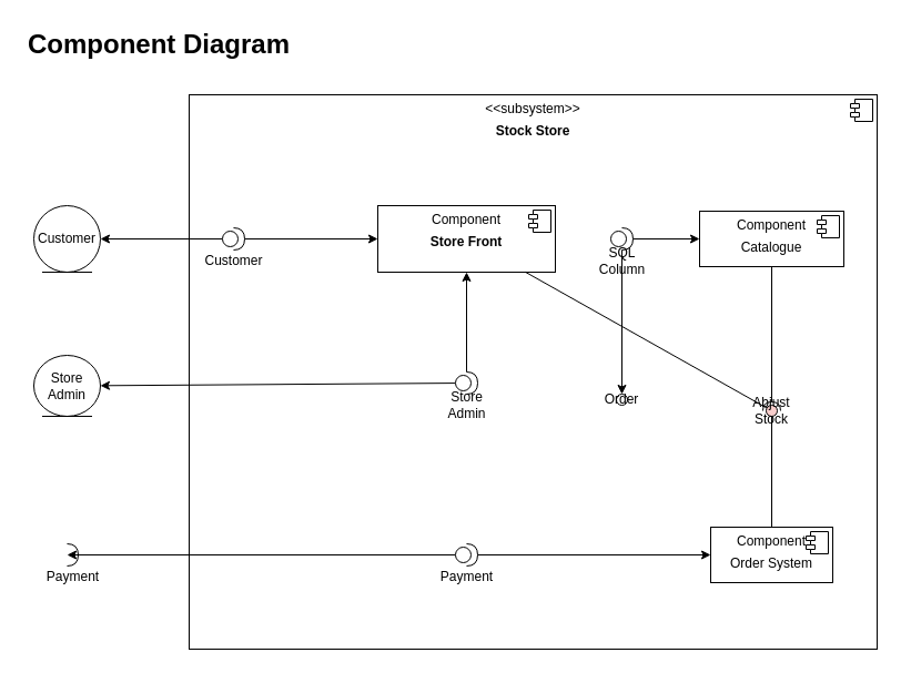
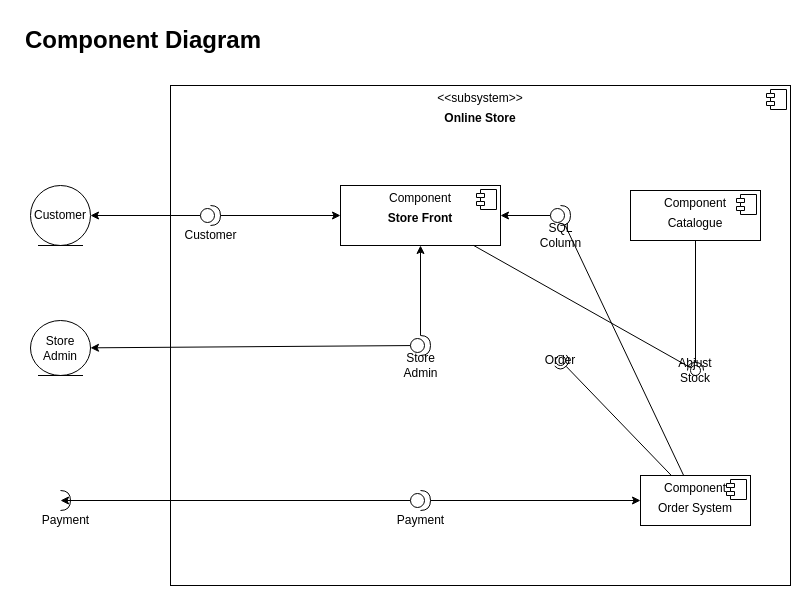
  <mxCell id="0" />
  <mxCell id="1" parent="0" />
- <mxCell id="2" value="&lt;p style=&quot;margin:0px;margin-top:6px;text-align:center;&quot;&gt;&amp;lt;&amp;lt;subsystem&amp;gt;&amp;gt;&lt;/p&gt;&lt;p style=&quot;margin:0px;margin-top:6px;text-align:center;&quot;&gt;&lt;b&gt;Stock Store&lt;/b&gt;&lt;/p&gt;&lt;p style=&quot;margin:0px;margin-left:8px;&quot;&gt;&lt;br&gt;&lt;/p&gt;" style="align=left;overflow=fill;html=1;dropTarget=0;" vertex="1" parent="1"><mxGeometry x="170" y="85" width="620" height="500" as="geometry" /></mxCell>
+ <mxCell id="2" value="&lt;p style=&quot;margin:0px;margin-top:6px;text-align:center;&quot;&gt;&amp;lt;&amp;lt;subsystem&amp;gt;&amp;gt;&lt;/p&gt;&lt;p style=&quot;margin:0px;margin-top:6px;text-align:center;&quot;&gt;&lt;b&gt;Online Store&lt;/b&gt;&lt;/p&gt;&lt;p style=&quot;margin:0px;margin-left:8px;&quot;&gt;&lt;br&gt;&lt;/p&gt;" style="align=left;overflow=fill;html=1;dropTarget=0;" vertex="1" parent="1"><mxGeometry x="170" y="85" width="620" height="500" as="geometry" /></mxCell>
  <mxCell id="3" value="" style="shape=component;jettyWidth=8;jettyHeight=4;" vertex="1" parent="2"><mxGeometry x="1" width="20" height="20" relative="1" as="geometry"><mxPoint x="-24" y="4" as="offset" /></mxGeometry></mxCell>
  <mxCell id="4" value="Customer" style="ellipse;shape=umlEntity;whiteSpace=wrap;html=1;" vertex="1" parent="1"><mxGeometry x="30" y="185" width="60" height="60" as="geometry" /></mxCell>
  <mxCell id="5" value="&lt;p style=&quot;margin:0px;margin-top:6px;text-align:center;&quot;&gt;Component&lt;/p&gt;&lt;p style=&quot;margin:0px;margin-top:6px;text-align:center;&quot;&gt;&lt;b&gt;Store Front&lt;/b&gt;&lt;/p&gt;" style="align=left;overflow=fill;html=1;dropTarget=0;" vertex="1" parent="1"><mxGeometry x="340" y="185" width="160" height="60" as="geometry" /></mxCell>
  <mxCell id="6" value="" style="shape=component;jettyWidth=8;jettyHeight=4;" vertex="1" parent="5"><mxGeometry x="1" width="20" height="20" relative="1" as="geometry"><mxPoint x="-24" y="4" as="offset" /></mxGeometry></mxCell>
  <mxCell id="7" style="edgeStyle=none;html=1;entryX=0;entryY=0.5;entryDx=0;entryDy=0;" edge="1" parent="1" source="9" target="5"><mxGeometry relative="1" as="geometry" /></mxCell>
  <mxCell id="8" style="edgeStyle=none;html=1;" edge="1" parent="1" source="9" target="4"><mxGeometry relative="1" as="geometry" /></mxCell>
  <mxCell id="9" value="Customer" style="shape=providedRequiredInterface;html=1;verticalLabelPosition=bottom;sketch=0;rotation=0;" vertex="1" parent="1"><mxGeometry x="200" y="205" width="20" height="20" as="geometry" /></mxCell>
  <mxCell id="10" value="&lt;p style=&quot;margin:0px;margin-top:6px;text-align:center;&quot;&gt;Component&lt;/p&gt;&lt;p style=&quot;margin:0px;margin-top:6px;text-align:center;&quot;&gt;Catalogue&lt;/p&gt;" style="align=left;overflow=fill;html=1;dropTarget=0;" vertex="1" parent="1"><mxGeometry x="630" y="190" width="130" height="50" as="geometry" /></mxCell>
  <mxCell id="11" value="" style="shape=component;jettyWidth=8;jettyHeight=4;" vertex="1" parent="10"><mxGeometry x="1" width="20" height="20" relative="1" as="geometry"><mxPoint x="-24" y="4" as="offset" /></mxGeometry></mxCell>
- <mxCell id="12" style="edgeStyle=none;html=1;" edge="1" parent="1" source="14" target="23"><mxGeometry relative="1" as="geometry" /></mxCell>
- <mxCell id="13" style="edgeStyle=none;html=1;" edge="1" parent="1" source="14" target="10"><mxGeometry relative="1" as="geometry" /></mxCell>
+ <mxCell id="12" style="edgeStyle=none;html=1;" edge="1" parent="1" source="14" target="5"><mxGeometry relative="1" as="geometry" /></mxCell>
  <mxCell id="14" value="SQL&lt;br&gt;Column" style="shape=providedRequiredInterface;html=1;verticalLabelPosition=bottom;sketch=0;rotation=0;" vertex="1" parent="1"><mxGeometry x="550" y="205" width="20" height="20" as="geometry" /></mxCell>
  <mxCell id="15" style="edgeStyle=none;html=1;" edge="1" parent="1" source="17" target="5"><mxGeometry relative="1" as="geometry" /></mxCell>
  <mxCell id="16" style="edgeStyle=none;html=1;" edge="1" parent="1" source="17" target="18"><mxGeometry relative="1" as="geometry" /></mxCell>
  <mxCell id="17" value="Store&lt;br&gt;Admin" style="shape=providedRequiredInterface;html=1;verticalLabelPosition=bottom;sketch=0;" vertex="1" parent="1"><mxGeometry x="410" y="335" width="20" height="20" as="geometry" /></mxCell>
  <mxCell id="18" value="Store&lt;br&gt;Admin" style="ellipse;shape=umlEntity;whiteSpace=wrap;html=1;" vertex="1" parent="1"><mxGeometry x="30" y="320" width="60" height="55" as="geometry" /></mxCell>
  <mxCell id="19" value="&lt;p style=&quot;margin:0px;margin-top:6px;text-align:center;&quot;&gt;Component&lt;/p&gt;&lt;p style=&quot;margin:0px;margin-top:6px;text-align:center;&quot;&gt;Order System&lt;/p&gt;" style="align=left;overflow=fill;html=1;dropTarget=0;" vertex="1" parent="1"><mxGeometry x="640" y="475" width="110" height="50" as="geometry" /></mxCell>
  <mxCell id="20" value="" style="shape=component;jettyWidth=8;jettyHeight=4;" vertex="1" parent="19"><mxGeometry x="1" width="20" height="20" relative="1" as="geometry"><mxPoint x="-24" y="4" as="offset" /></mxGeometry></mxCell>
  <mxCell id="21" value="" style="rounded=0;orthogonalLoop=1;jettySize=auto;html=1;endArrow=none;endFill=0;sketch=0;sourcePerimeterSpacing=0;targetPerimeterSpacing=0;" edge="1" target="30" parent="1" source="5"><mxGeometry relative="1" as="geometry"><mxPoint x="510" y="350" as="sourcePoint" /></mxGeometry></mxCell>
+ <mxCell id="22" value="" style="rounded=0;orthogonalLoop=1;jettySize=auto;html=1;endArrow=halfCircle;endFill=0;entryX=0.5;entryY=0.5;endSize=6;strokeWidth=1;sketch=0;" edge="1" target="23" parent="1" source="19"><mxGeometry relative="1" as="geometry"><mxPoint x="550" y="350" as="sourcePoint" /></mxGeometry></mxCell>
  <mxCell id="23" value="Order" style="ellipse;whiteSpace=wrap;html=1;align=center;aspect=fixed;resizable=0;points=[];outlineConnect=0;sketch=0;" vertex="1" parent="1"><mxGeometry x="555" y="355" width="10" height="10" as="geometry" /></mxCell>
  <mxCell id="24" style="edgeStyle=none;html=1;" edge="1" parent="1" source="26" target="19"><mxGeometry relative="1" as="geometry" /></mxCell>
  <mxCell id="25" style="edgeStyle=none;html=1;entryX=0;entryY=0.5;entryDx=0;entryDy=0;entryPerimeter=0;" edge="1" parent="1" source="26" target="27"><mxGeometry relative="1" as="geometry" /></mxCell>
  <mxCell id="26" value="Payment" style="shape=providedRequiredInterface;html=1;verticalLabelPosition=bottom;sketch=0;" vertex="1" parent="1"><mxGeometry x="410" y="490" width="20" height="20" as="geometry" /></mxCell>
  <mxCell id="27" value="Payment" style="shape=requiredInterface;html=1;verticalLabelPosition=bottom;sketch=0;" vertex="1" parent="1"><mxGeometry x="60" y="490" width="10" height="20" as="geometry" /></mxCell>
- <mxCell id="28" value="" style="rounded=0;orthogonalLoop=1;jettySize=auto;html=1;endArrow=none;endFill=0;sketch=0;sourcePerimeterSpacing=0;targetPerimeterSpacing=0;" edge="1" target="30" parent="1" source="19"><mxGeometry relative="1" as="geometry"><mxPoint x="675" y="370" as="sourcePoint" /></mxGeometry></mxCell>
+ <mxCell id="28" value="" style="rounded=0;orthogonalLoop=1;jettySize=auto;html=1;endArrow=none;endFill=0;sketch=0;sourcePerimeterSpacing=0;targetPerimeterSpacing=0;" edge="1" target="14" parent="1" source="19"><mxGeometry relative="1" as="geometry"><mxPoint x="675" y="370" as="sourcePoint" /></mxGeometry></mxCell>
  <mxCell id="29" value="" style="rounded=0;orthogonalLoop=1;jettySize=auto;html=1;endArrow=halfCircle;endFill=0;entryX=0.5;entryY=0.5;endSize=6;strokeWidth=1;sketch=0;" edge="1" target="30" parent="1" source="10"><mxGeometry relative="1" as="geometry"><mxPoint x="715" y="370" as="sourcePoint" /></mxGeometry></mxCell>
- <mxCell id="30" value="Abjust Stock" style="ellipse;whiteSpace=wrap;html=1;align=center;aspect=fixed;resizable=0;points=[];outlineConnect=0;sketch=0;fillColor=#f8cecc;" vertex="1" parent="1"><mxGeometry x="690" y="365" width="10" height="10" as="geometry" /></mxCell>
+ <mxCell id="30" value="Abjust Stock" style="ellipse;whiteSpace=wrap;html=1;align=center;aspect=fixed;resizable=0;points=[];outlineConnect=0;sketch=0;" vertex="1" parent="1"><mxGeometry x="690" y="365" width="10" height="10" as="geometry" /></mxCell>
  <mxCell id="31" value="&lt;h1&gt;Component Diagram&lt;/h1&gt;" style="text;html=1;strokeColor=none;fillColor=none;spacing=5;spacingTop=-20;whiteSpace=wrap;overflow=hidden;rounded=0;" vertex="1" parent="1"><mxGeometry x="20" y="20" width="260" height="40" as="geometry" /></mxCell>
